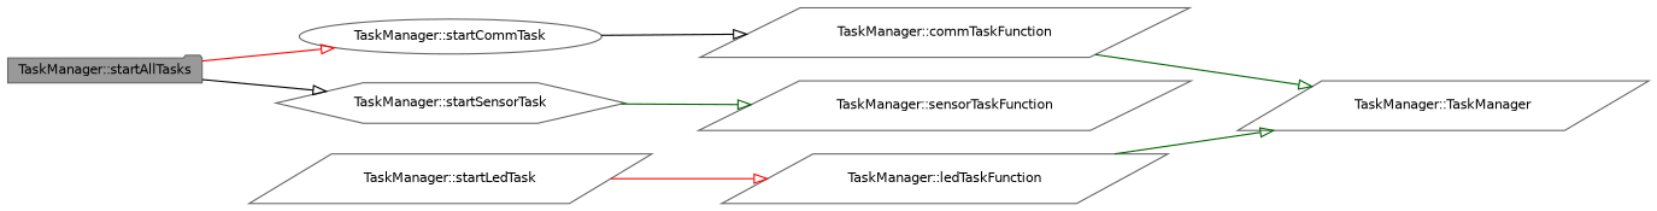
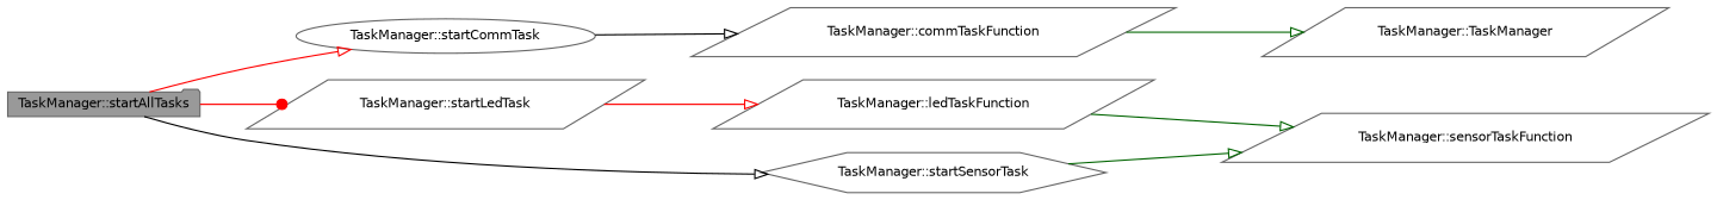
  digraph {
    rankdir=LR
    node [color=grey40 fillcolor=white fontname=Helvetica fontsize=10 shape=parallelogram style=filled]
    edge [arrowhead=onormal color=red fontname=Helvetica fontsize=10 labelfontname=Helvetica labelfontsize=10 style=solid]
    n1 [color=gray40 fillcolor=grey60 fontcolor=black height=0.2 label="TaskManager::startAllTasks" shape=folder width=0.4]
    n2 [height=0.2 label="TaskManager::startCommTask" shape=ellipse width=0.4]
    n3 [height=0.2 label="TaskManager::startLedTask" width=0.4]
    n4 [height=0.2 label="TaskManager::startSensorTask" shape=hexagon width=0.4]
    n5 [height=0.2 label="TaskManager::commTaskFunction" width=0.4]
    n6 [height=0.2 label="TaskManager::ledTaskFunction" width=0.4]
    n7 [height=0.2 label="TaskManager::sensorTaskFunction" width=0.4]
    n8 [height=0.2 label="TaskManager::TaskManager" width=0.4]
    n1 -> n2
+   n1 -> n3 [arrowhead=dot]
    n1 -> n4 [color=black]
    n2 -> n5 [color=black]
    n3 -> n6
    n4 -> n7 [color=darkgreen]
    n5 -> n8 [color=darkgreen]
-   n6 -> n8 [color=darkgreen]
+   n6 -> n7 [color=darkgreen]
  }
